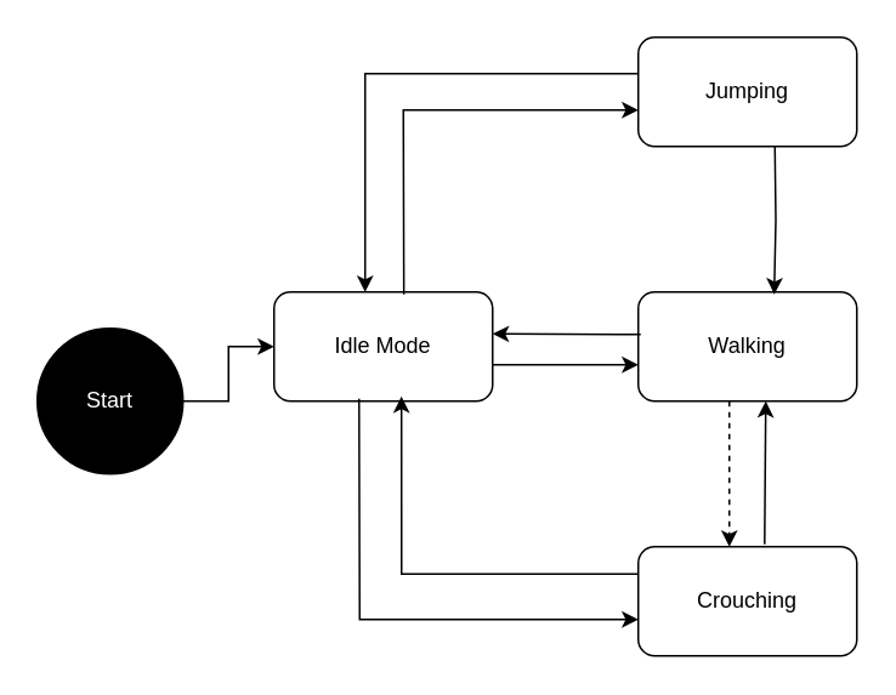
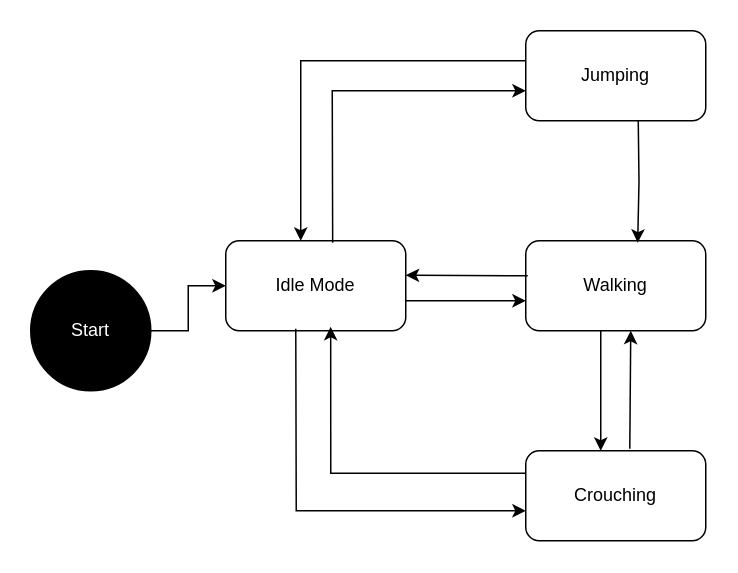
  <mxCell id="0" />
  <mxCell id="1" parent="0" />
  <mxCell id="2" value="" style="edgeStyle=orthogonalEdgeStyle;rounded=0;orthogonalLoop=1;jettySize=auto;html=1;fontColor=#FFFFFF;" edge="1" parent="1" source="3" target="5"><mxGeometry relative="1" as="geometry" /></mxCell>
  <mxCell id="3" value="Start" style="ellipse;whiteSpace=wrap;html=1;aspect=fixed;fontColor=#FFFFFF;fillColor=#000000;" vertex="1" parent="1"><mxGeometry x="20" y="180" width="80" height="80" as="geometry" /></mxCell>
  <mxCell id="4" value="" style="edgeStyle=orthogonalEdgeStyle;rounded=0;orthogonalLoop=1;jettySize=auto;html=1;fontColor=#000000;" edge="1" parent="1" source="5" target="7"><mxGeometry relative="1" as="geometry"><Array as="points"><mxPoint x="300" y="200" /><mxPoint x="300" y="200" /></Array></mxGeometry></mxCell>
  <mxCell id="5" value="&lt;font color=&quot;#000000&quot;&gt;Idle Mode&lt;/font&gt;" style="rounded=1;whiteSpace=wrap;html=1;fillColor=#FFFFFF;fontColor=#FFFFFF;" vertex="1" parent="1"><mxGeometry x="150" y="160" width="120" height="60" as="geometry" /></mxCell>
- <mxCell id="6" value="" style="edgeStyle=orthogonalEdgeStyle;rounded=0;orthogonalLoop=1;jettySize=auto;html=1;fontColor=#000000;dashed=1;" edge="1" parent="1" source="7" target="9"><mxGeometry relative="1" as="geometry"><Array as="points"><mxPoint x="400" y="250" /><mxPoint x="400" y="250" /></Array></mxGeometry></mxCell>
+ <mxCell id="6" value="" style="edgeStyle=orthogonalEdgeStyle;rounded=0;orthogonalLoop=1;jettySize=auto;html=1;fontColor=#000000;" edge="1" parent="1" source="7" target="9"><mxGeometry relative="1" as="geometry"><Array as="points"><mxPoint x="400" y="250" /><mxPoint x="400" y="250" /></Array></mxGeometry></mxCell>
  <mxCell id="7" value="&lt;font color=&quot;#000000&quot;&gt;Walking&lt;/font&gt;" style="rounded=1;whiteSpace=wrap;html=1;fillColor=#FFFFFF;fontColor=#FFFFFF;" vertex="1" parent="1"><mxGeometry x="350" y="160" width="120" height="60" as="geometry" /></mxCell>
  <mxCell id="8" value="" style="endArrow=classic;html=1;rounded=0;fontColor=#000000;exitX=0.011;exitY=0.389;exitDx=0;exitDy=0;exitPerimeter=0;" edge="1" parent="1" source="7"><mxGeometry width="50" height="50" relative="1" as="geometry"><mxPoint x="280" y="440" as="sourcePoint" /><mxPoint x="270" y="183" as="targetPoint" /></mxGeometry></mxCell>
  <mxCell id="9" value="&lt;font color=&quot;#000000&quot;&gt;Crouching&lt;br&gt;&lt;/font&gt;" style="rounded=1;whiteSpace=wrap;html=1;fillColor=#FFFFFF;fontColor=#FFFFFF;" vertex="1" parent="1"><mxGeometry x="350" y="300" width="120" height="60" as="geometry" /></mxCell>
  <mxCell id="10" value="" style="endArrow=classic;html=1;rounded=0;fontColor=#000000;exitX=0.578;exitY=-0.022;exitDx=0;exitDy=0;exitPerimeter=0;" edge="1" parent="1" source="9"><mxGeometry width="50" height="50" relative="1" as="geometry"><mxPoint x="280" y="440" as="sourcePoint" /><mxPoint x="420" y="220" as="targetPoint" /></mxGeometry></mxCell>
  <mxCell id="11" value="" style="endArrow=classic;html=1;rounded=0;fontColor=#000000;entryX=0.583;entryY=0.956;entryDx=0;entryDy=0;entryPerimeter=0;exitX=0;exitY=0.25;exitDx=0;exitDy=0;" edge="1" parent="1" source="9" target="5"><mxGeometry width="50" height="50" relative="1" as="geometry"><mxPoint x="280" y="440" as="sourcePoint" /><mxPoint x="330" y="390" as="targetPoint" /><Array as="points"><mxPoint x="220" y="315" /></Array></mxGeometry></mxCell>
  <mxCell id="12" value="" style="endArrow=classic;html=1;rounded=0;fontColor=#000000;exitX=0.389;exitY=0.978;exitDx=0;exitDy=0;exitPerimeter=0;" edge="1" parent="1" source="5"><mxGeometry width="50" height="50" relative="1" as="geometry"><mxPoint x="280" y="440" as="sourcePoint" /><mxPoint x="350" y="340" as="targetPoint" /><Array as="points"><mxPoint x="197" y="340" /></Array></mxGeometry></mxCell>
  <mxCell id="13" value="&lt;font color=&quot;#000000&quot;&gt;Jumping&lt;/font&gt;" style="rounded=1;whiteSpace=wrap;html=1;fillColor=#FFFFFF;fontColor=#FFFFFF;" vertex="1" parent="1"><mxGeometry x="350" y="20" width="120" height="60" as="geometry" /></mxCell>
  <mxCell id="14" value="" style="edgeStyle=orthogonalEdgeStyle;rounded=0;orthogonalLoop=1;jettySize=auto;html=1;fontColor=#000000;entryX=0.622;entryY=0.022;entryDx=0;entryDy=0;entryPerimeter=0;" edge="1" parent="1" target="7"><mxGeometry relative="1" as="geometry"><mxPoint x="425" y="80" as="sourcePoint" /><mxPoint x="410" y="310" as="targetPoint" /><Array as="points" /></mxGeometry></mxCell>
  <mxCell id="15" value="" style="endArrow=classic;html=1;rounded=0;fontColor=#000000;exitX=0.594;exitY=0.022;exitDx=0;exitDy=0;exitPerimeter=0;" edge="1" parent="1" source="5"><mxGeometry width="50" height="50" relative="1" as="geometry"><mxPoint x="280" y="70" as="sourcePoint" /><mxPoint x="350" y="60" as="targetPoint" /><Array as="points"><mxPoint x="221" y="60" /></Array></mxGeometry></mxCell>
  <mxCell id="16" value="" style="endArrow=classic;html=1;rounded=0;fontColor=#000000;" edge="1" parent="1"><mxGeometry width="50" height="50" relative="1" as="geometry"><mxPoint x="350" y="40" as="sourcePoint" /><mxPoint x="200" y="160" as="targetPoint" /><Array as="points"><mxPoint x="200" y="40" /></Array></mxGeometry></mxCell>
